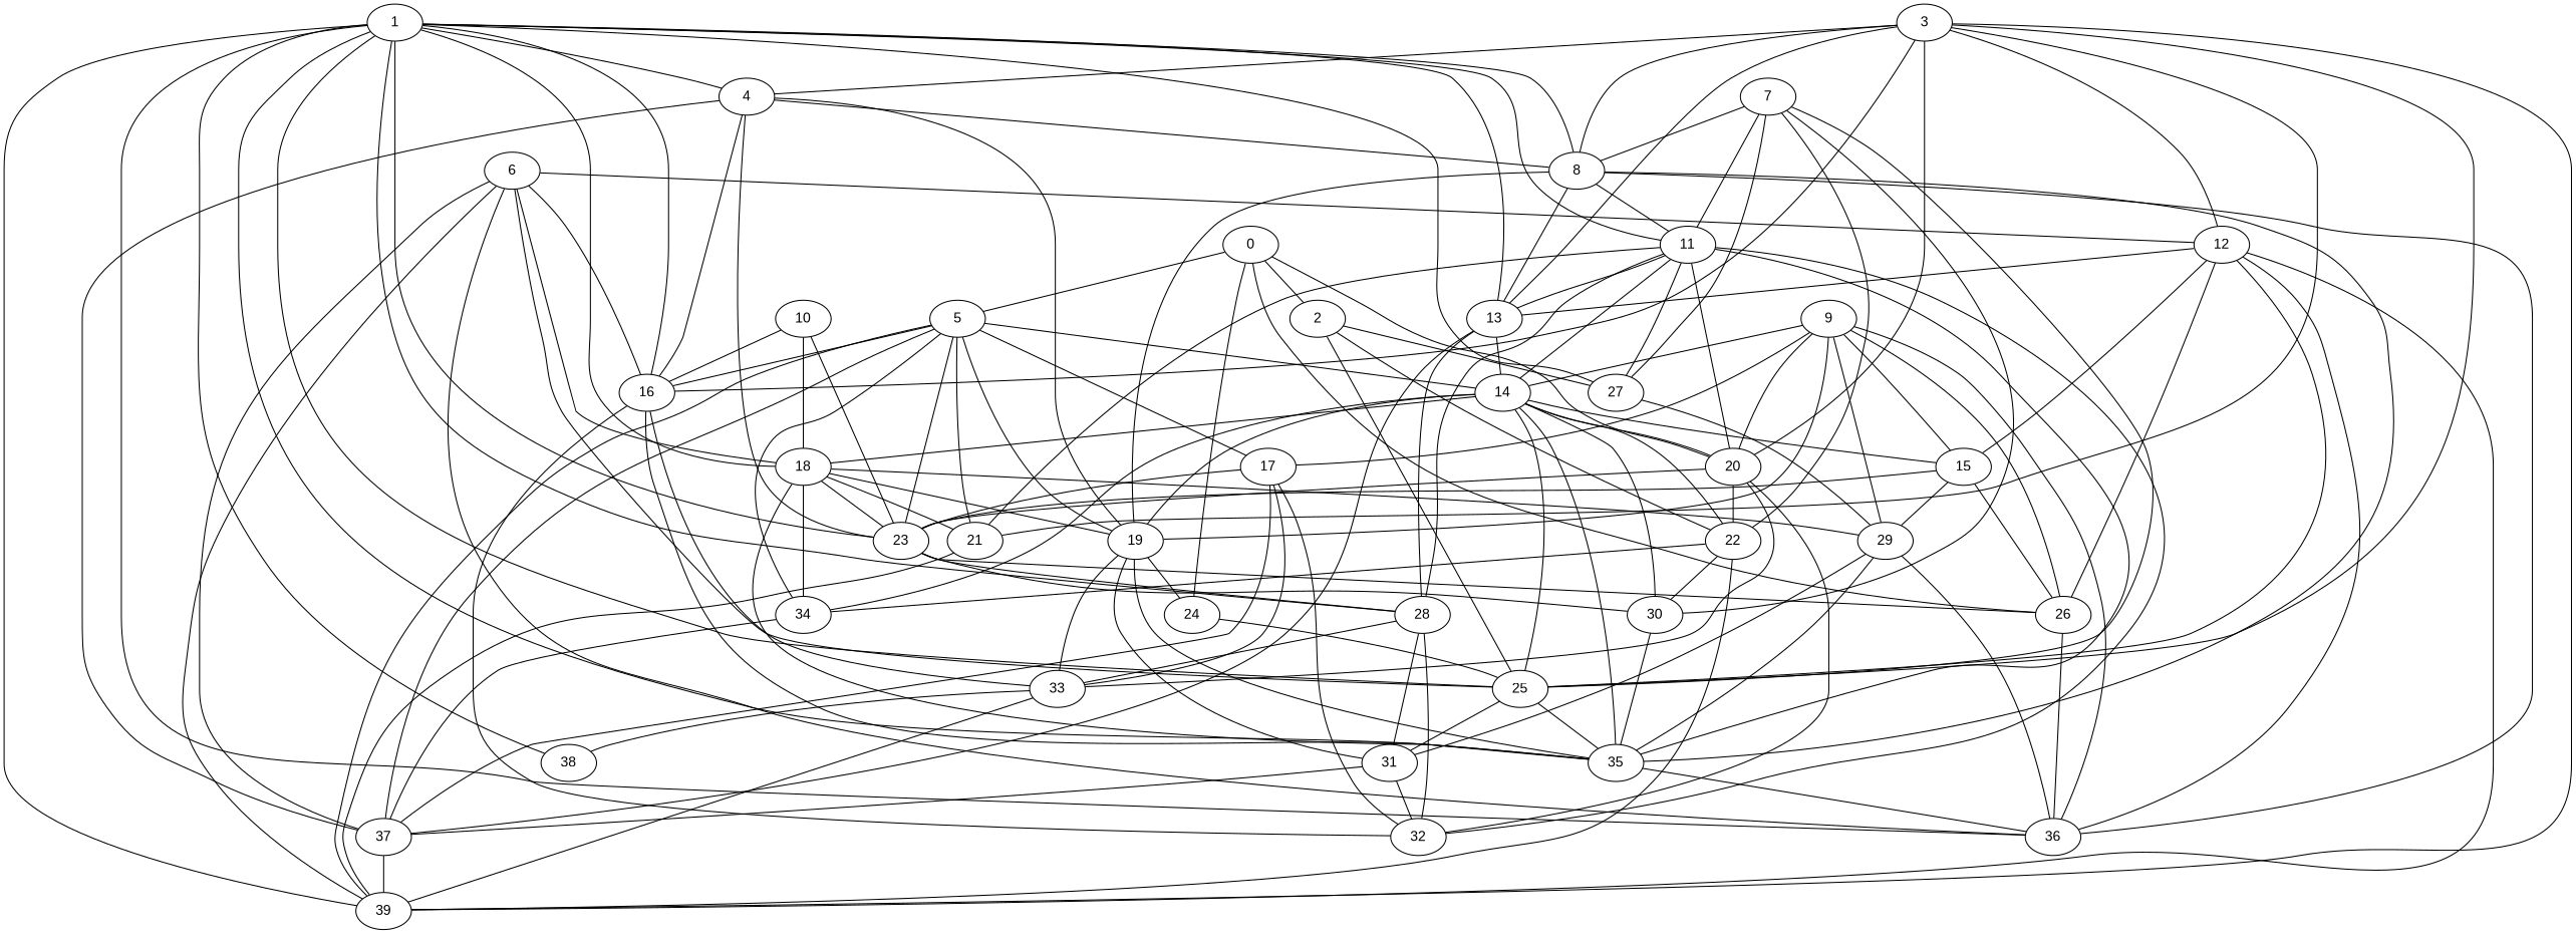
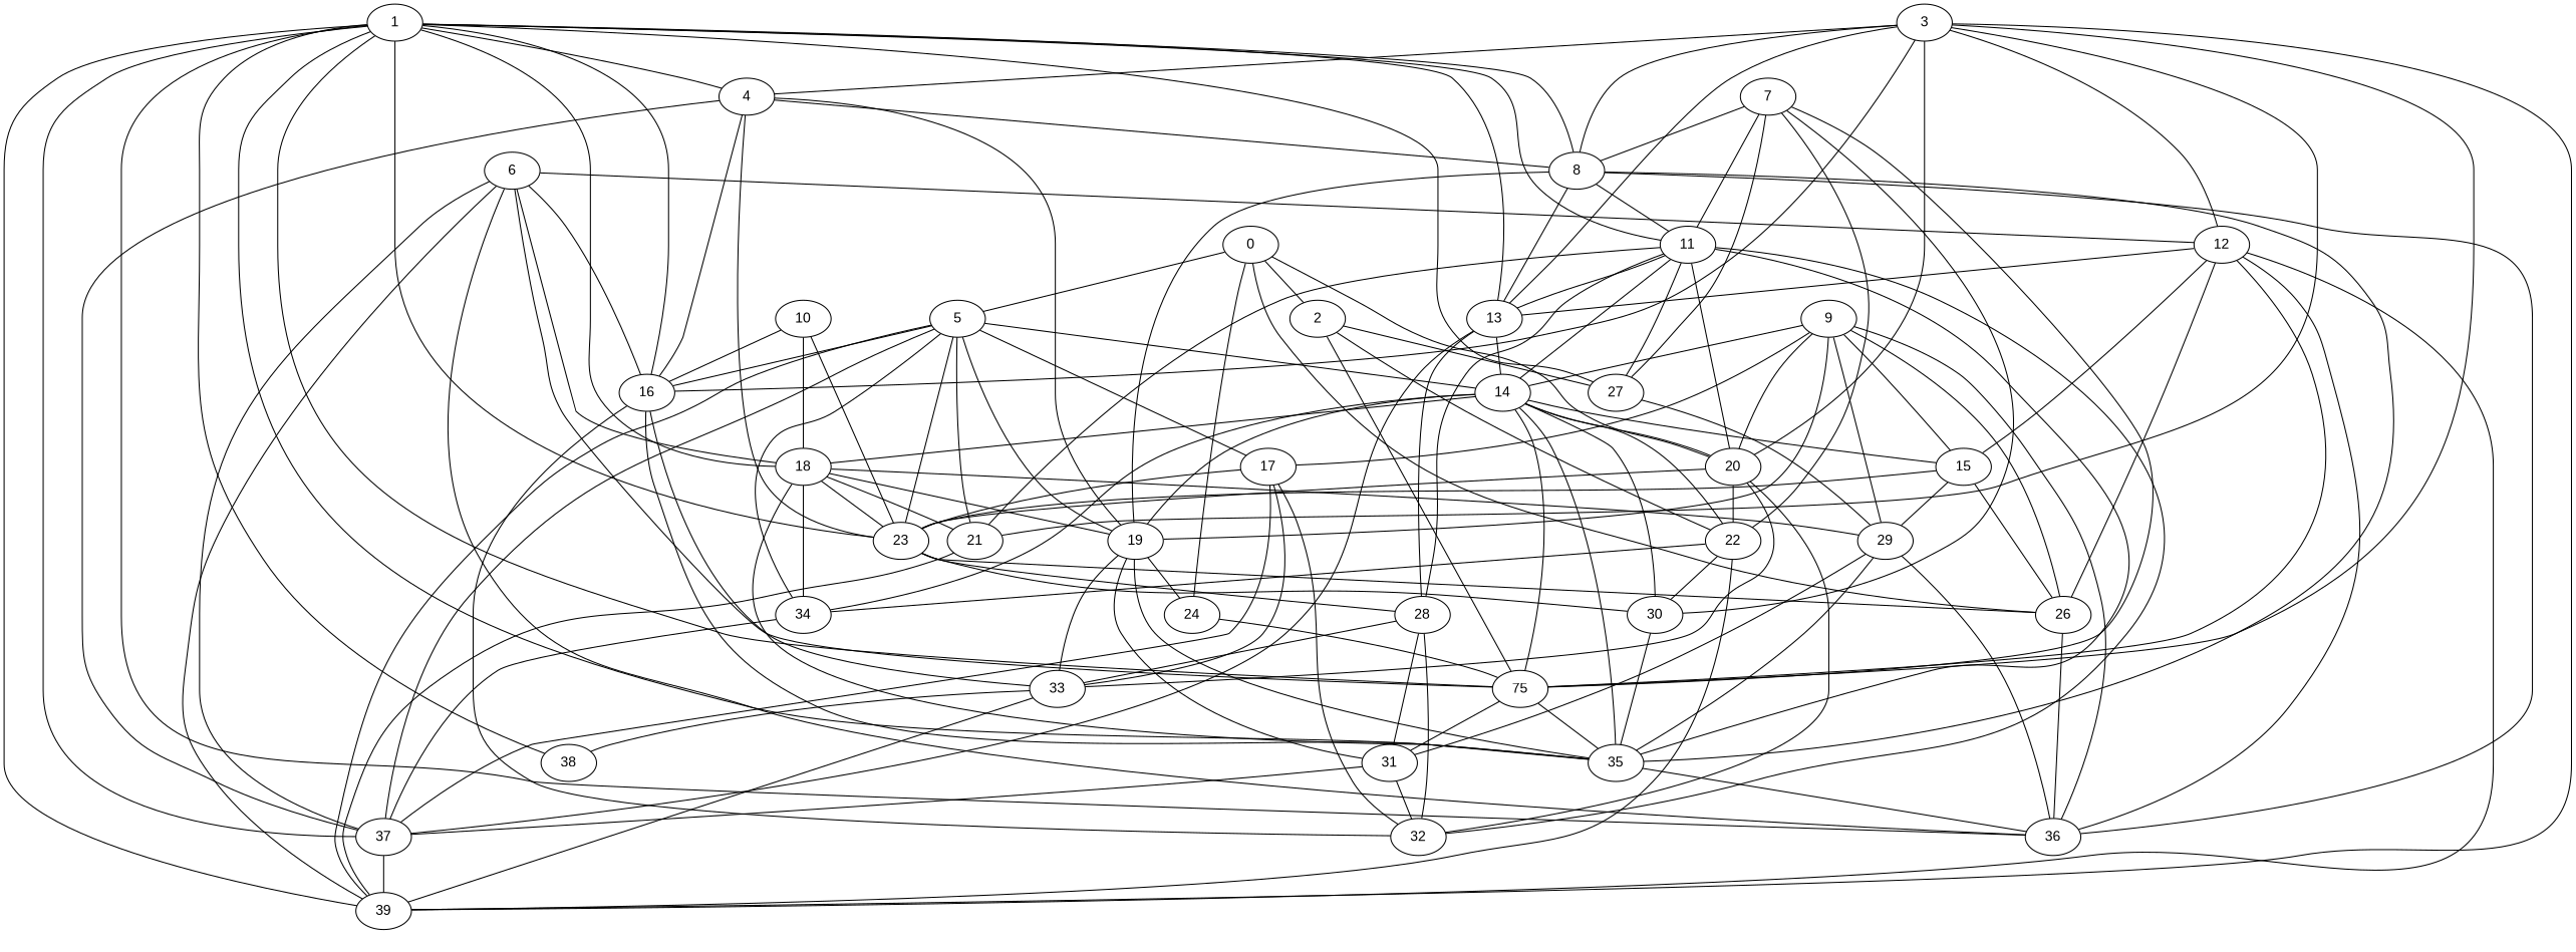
  strict graph {
    fontname="Liberation Sans"
    node [fontname="Liberation Sans" w=-3]
    edge [fontname="Liberation Sans" w=2]
    0 [w=-15]
    2 [w=12]
    5 [w=16]
    20
    24
    26 [w=8]
-   25 [w=-5]
+   25 [w=-5 label=75]
    27 [w=-10]
    22 [w=8]
    16 [w=16]
    23 [w=2]
    37 [w=-16]
    39 [w=-16]
    21 [w=7]
    19 [w=15]
    14 [w=-15]
    17 [w=6]
    34 [w=-14]
    32 [w=-10]
    33 [w=4]
    36 [w=6]
    13
    28
    35 [w=-10]
    31 [w=4]
    29 [w=9]
    30 [w=-4]
    18 [w=-12]
    15 [w=-13]
    38 [w=-16]
    1 [w=14]
    4 [w=-5]
    8 [w=6]
    11 [w=9]
    3 [w=9]
    12 [w=-7]
    6 [w=-8]
    7 [w=5]
    9 [w=12]
    10 [w=9]
    0 -- 2 [w=-9]
    0 -- 5 [w=-14]
    0 -- 20 [w=5]
    0 -- 24 [w=5]
    0 -- 26 [w=13]
    2 -- 25 [w=14]
    2 -- 27
    2 -- 22 [w=9]
    5 -- 16 [w=10]
    5 -- 23 [w=-8]
    5 -- 37 [w=-9]
    5 -- 39 [w=4]
    5 -- 21 [w=4]
    5 -- 19 [w=11]
    5 -- 14 [w=12]
    5 -- 17 [w=-12]
    5 -- 34 [w=-8]
    20 -- 22 [w=-13]
    20 -- 23 [w=-16]
    20 -- 32 [w=12]
    20 -- 33 [w=-11]
    24 -- 25 [w=-15]
    26 -- 36 [w=-8]
    25 -- 35 [w=-16]
    25 -- 31 [w=-14]
    27 -- 29 [w=-7]
    22 -- 39 [w=4]
    22 -- 34 [w=-10]
    22 -- 30 [w=16]
    16 -- 32 [w=8]
    16 -- 33 [w=13]
    16 -- 35 [w=-12]
    23 -- 26 [w=12]
    23 -- 28 [w=-5]
    23 -- 30 [w=-10]
    37 -- 39
    21 -- 39 [w=-16]
    19 -- 24 [w=3]
    19 -- 33 [w=14]
    19 -- 35 [w=-7]
    19 -- 31 [w=7]
    14 -- 20 [w=-5]
    14 -- 25
    14 -- 22 [w=-8]
    14 -- 19 [w=-12]
    14 -- 34 [w=-4]
    14 -- 35 [w=6]
    14 -- 30 [w=16]
    14 -- 18 [w=5]
    14 -- 15 [w=3]
    17 -- 23 [w=16]
    17 -- 37 [w=-13]
    17 -- 32 [w=5]
    17 -- 33 [w=13]
    34 -- 37 [w=-6]
    33 -- 39 [w=-11]
    33 -- 38 [w=12]
    13 -- 37 [w=7]
    13 -- 14 [w=-16]
    13 -- 28 [w=-7]
    28 -- 32 [w=5]
    28 -- 33 [w=12]
    28 -- 31 [w=13]
    35 -- 36
    31 -- 37 [w=-8]
    31 -- 32 [w=-14]
    29 -- 36 [w=15]
    29 -- 35 [w=-9]
    29 -- 31 [w=15]
    30 -- 35 [w=14]
    18 -- 23 [w=12]
    18 -- 21 [w=-3]
    18 -- 19 [w=11]
    18 -- 34 [w=-16]
    18 -- 35 [w=-4]
    18 -- 29 [w=-6]
    15 -- 26 [w=10]
    15 -- 23 [w=14]
    15 -- 29
    1 -- 25 [w=-9]
    1 -- 27 [w=15]
    1 -- 16 [w=-10]
    1 -- 23 [w=9]
-   1 -- 28 [w=-11]
+   1 -- 37 [w=-11]
    1 -- 39
    1 -- 36 [w=16]
    1 -- 13 [w=-6]
    1 -- 35 [w=-5]
    1 -- 18 [w=7]
    1 -- 38 [w=-15]
    1 -- 4 [w=-11]
    1 -- 8 [w=8]
    1 -- 11 [w=-13]
    4 -- 16 [w=-3]
    4 -- 23 [w=13]
    4 -- 37 [w=-16]
    4 -- 19 [w=-2]
    4 -- 8 [w=9]
    8 -- 19 [w=15]
    8 -- 36 [w=10]
    8 -- 13 [w=9]
    8 -- 35 [w=-4]
    8 -- 11 [w=5]
    11 -- 20 [w=-7]
    11 -- 27 [w=3]
    11 -- 21 [w=-7]
    11 -- 14 [w=5]
    11 -- 32 [w=-15]
    11 -- 13 [w=10]
    11 -- 28 [w=16]
    11 -- 35 [w=-6]
    3 -- 20
    3 -- 25 [w=-4]
    3 -- 16 [w=-12]
    3 -- 39 [w=-3]
    3 -- 21 [w=12]
    3 -- 13 [w=-15]
    3 -- 4 [w=-4]
    3 -- 8 [w=11]
    3 -- 12 [w=-2]
    12 -- 26 [w=-6]
    12 -- 25 [w=5]
    12 -- 39 [w=-16]
    12 -- 36 [w=13]
    12 -- 13 [w=8]
    12 -- 15 [w=-3]
    6 -- 25 [w=-3]
    6 -- 16 [w=8]
    6 -- 37 [w=8]
    6 -- 39
    6 -- 36 [w=-4]
    6 -- 18 [w=14]
    6 -- 12
    7 -- 25 [w=-14]
    7 -- 27 [w=-4]
    7 -- 22 [w=12]
    7 -- 30 [w=-13]
    7 -- 8 [w=-3]
    7 -- 11 [w=15]
    9 -- 20 [w=6]
    9 -- 26 [w=-7]
    9 -- 19 [w=6]
    9 -- 14 [w=8]
    9 -- 17 [w=-9]
    9 -- 36 [w=-6]
    9 -- 29 [w=13]
    9 -- 15 [w=-5]
    10 -- 16 [w=-6]
    10 -- 23 [w=-3]
    10 -- 18 [w=-8]
  }
